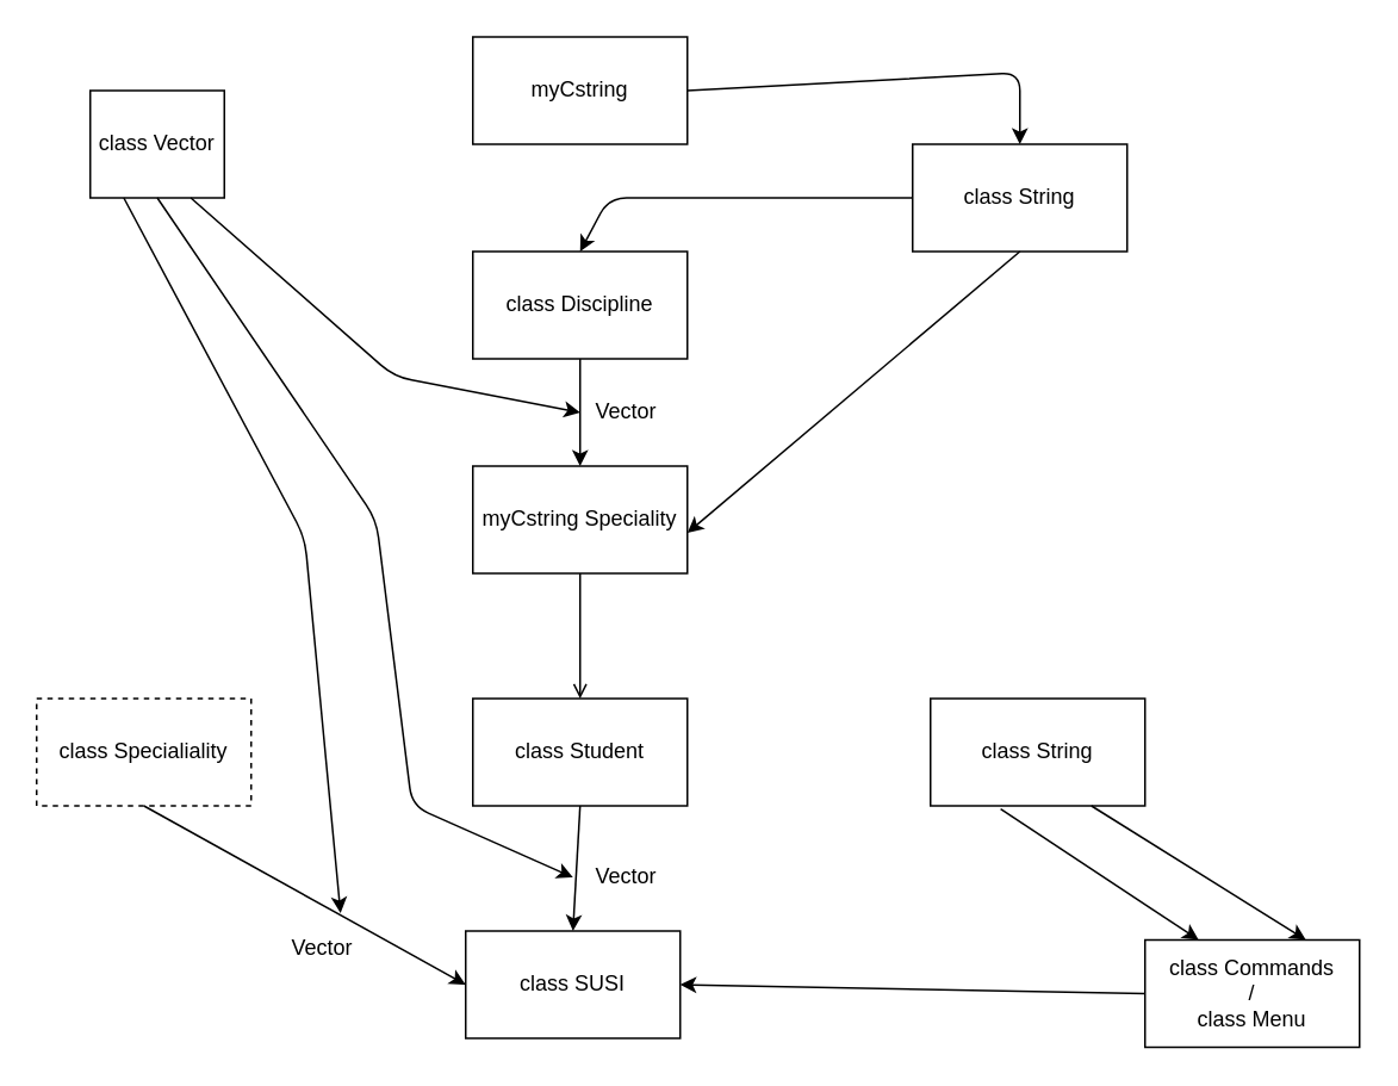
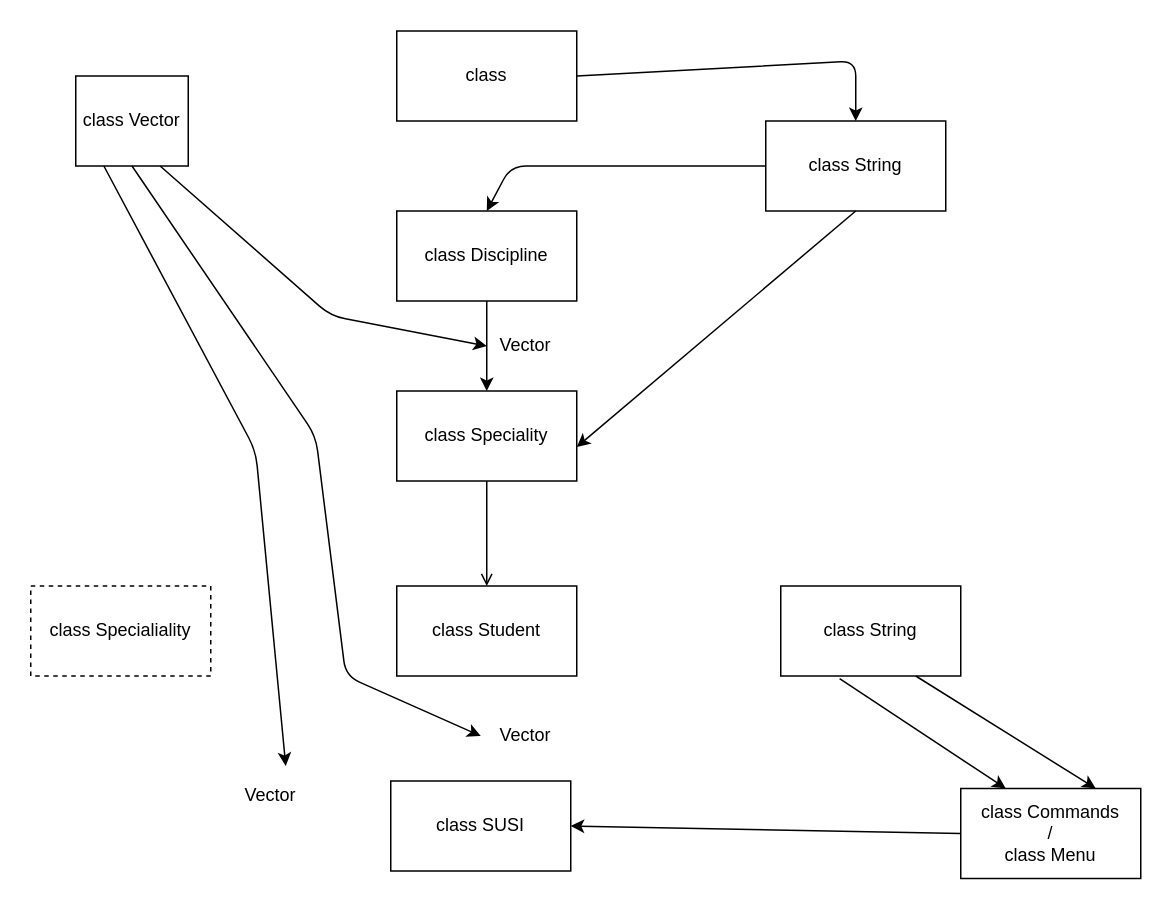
  <mxCell id="0" />
  <mxCell id="1" parent="0" />
  <mxCell id="2" value="class Vector" style="rounded=0;whiteSpace=wrap;html=1;" parent="1" vertex="1"><mxGeometry x="50" y="50" width="75" height="60" as="geometry" /></mxCell>
  <mxCell id="3" value="class String" style="rounded=0;whiteSpace=wrap;html=1;" parent="1" vertex="1"><mxGeometry x="510" y="80" width="120" height="60" as="geometry" /></mxCell>
  <mxCell id="4" value="class Discipline" style="rounded=0;whiteSpace=wrap;html=1;" parent="1" vertex="1"><mxGeometry x="264" y="140" width="120" height="60" as="geometry" /></mxCell>
  <mxCell id="5" value="class Student" style="rounded=0;whiteSpace=wrap;html=1;" parent="1" vertex="1"><mxGeometry x="264" y="390" width="120" height="60" as="geometry" /></mxCell>
- <mxCell id="6" value="myCstring Speciality" style="rounded=0;whiteSpace=wrap;html=1;" parent="1" vertex="1"><mxGeometry x="264" y="260" width="120" height="60" as="geometry" /></mxCell>
+ <mxCell id="6" value="class Speciality" style="rounded=0;whiteSpace=wrap;html=1;" parent="1" vertex="1"><mxGeometry x="264" y="260" width="120" height="60" as="geometry" /></mxCell>
  <mxCell id="7" value="" style="endArrow=classic;html=1;exitX=0.75;exitY=1;exitDx=0;exitDy=0;" parent="1" source="2" edge="1"><mxGeometry width="50" height="50" relative="1" as="geometry"><mxPoint x="330" y="310" as="sourcePoint" /><mxPoint x="324" y="230" as="targetPoint" /><Array as="points"><mxPoint x="220" y="210" /></Array></mxGeometry></mxCell>
  <mxCell id="8" value="" style="endArrow=classic;html=1;exitX=0.5;exitY=1;exitDx=0;exitDy=0;entryX=1;entryY=0.623;entryDx=0;entryDy=0;entryPerimeter=0;" parent="1" source="3" target="6" edge="1"><mxGeometry width="50" height="50" relative="1" as="geometry"><mxPoint x="330" y="310" as="sourcePoint" /><mxPoint x="380" y="260" as="targetPoint" /></mxGeometry></mxCell>
  <mxCell id="9" value="" style="endArrow=open;html=1;exitX=0.5;exitY=1;exitDx=0;exitDy=0;entryX=0.5;entryY=0;entryDx=0;entryDy=0;" parent="1" source="6" target="5" edge="1"><mxGeometry width="50" height="50" relative="1" as="geometry"><mxPoint x="330" y="310" as="sourcePoint" /><mxPoint x="380" y="260" as="targetPoint" /></mxGeometry></mxCell>
  <mxCell id="10" value="class SUSI" style="rounded=0;whiteSpace=wrap;html=1;" parent="1" vertex="1"><mxGeometry x="260" y="520" width="120" height="60" as="geometry" /></mxCell>
  <mxCell id="11" value="" style="endArrow=classic;html=1;exitX=0.5;exitY=1;exitDx=0;exitDy=0;" parent="1" source="4" target="6" edge="1"><mxGeometry width="50" height="50" relative="1" as="geometry"><mxPoint x="330" y="290" as="sourcePoint" /><mxPoint x="380" y="240" as="targetPoint" /><Array as="points" /></mxGeometry></mxCell>
- <mxCell id="12" value="" style="endArrow=classic;html=1;exitX=0.5;exitY=1;exitDx=0;exitDy=0;entryX=0.5;entryY=0;entryDx=0;entryDy=0;" parent="1" source="5" target="10" edge="1"><mxGeometry width="50" height="50" relative="1" as="geometry"><mxPoint x="330" y="340" as="sourcePoint" /><mxPoint x="380" y="290" as="targetPoint" /></mxGeometry></mxCell>
  <mxCell id="13" value="" style="endArrow=classic;html=1;exitX=0;exitY=0.5;exitDx=0;exitDy=0;entryX=0.5;entryY=0;entryDx=0;entryDy=0;" parent="1" source="3" target="4" edge="1"><mxGeometry width="50" height="50" relative="1" as="geometry"><mxPoint x="330" y="340" as="sourcePoint" /><mxPoint x="380" y="290" as="targetPoint" /><Array as="points"><mxPoint x="340" y="110" /></Array></mxGeometry></mxCell>
  <mxCell id="14" value="class Specialiality" style="rounded=0;whiteSpace=wrap;html=1;dashed=1;" parent="1" vertex="1"><mxGeometry x="20" y="390" width="120" height="60" as="geometry" /></mxCell>
- <mxCell id="15" value="" style="endArrow=classic;html=1;exitX=0.5;exitY=1;exitDx=0;exitDy=0;entryX=0;entryY=0.5;entryDx=0;entryDy=0;" parent="1" source="14" target="10" edge="1"><mxGeometry width="50" height="50" relative="1" as="geometry"><mxPoint x="360" y="340" as="sourcePoint" /><mxPoint x="410" y="290" as="targetPoint" /></mxGeometry></mxCell>
- <mxCell id="16" value="myCstring" style="rounded=0;whiteSpace=wrap;html=1;" parent="1" vertex="1"><mxGeometry x="264" y="20" width="120" height="60" as="geometry" /></mxCell>
+ <mxCell id="16" value="class" style="rounded=0;whiteSpace=wrap;html=1;" parent="1" vertex="1"><mxGeometry x="264" y="20" width="120" height="60" as="geometry" /></mxCell>
  <mxCell id="17" value="" style="endArrow=classic;html=1;exitX=1;exitY=0.5;exitDx=0;exitDy=0;entryX=0.5;entryY=0;entryDx=0;entryDy=0;" parent="1" source="16" target="3" edge="1"><mxGeometry width="50" height="50" relative="1" as="geometry"><mxPoint x="360" y="220" as="sourcePoint" /><mxPoint x="410" y="170" as="targetPoint" /><Array as="points"><mxPoint x="570" y="40" /></Array></mxGeometry></mxCell>
  <mxCell id="18" value="class String" style="rounded=0;whiteSpace=wrap;html=1;" parent="1" vertex="1"><mxGeometry x="520" y="390" width="120" height="60" as="geometry" /></mxCell>
  <mxCell id="19" value="" style="endArrow=classic;html=1;exitX=0.327;exitY=1.03;exitDx=0;exitDy=0;exitPerimeter=0;entryX=0.25;entryY=0;entryDx=0;entryDy=0;" parent="1" source="18" target="27" edge="1"><mxGeometry width="50" height="50" relative="1" as="geometry"><mxPoint x="360" y="390" as="sourcePoint" /><mxPoint x="410" y="340" as="targetPoint" /></mxGeometry></mxCell>
  <mxCell id="20" value="" style="endArrow=classic;html=1;exitX=0.75;exitY=1;exitDx=0;exitDy=0;entryX=0.75;entryY=0;entryDx=0;entryDy=0;" parent="1" source="18" target="27" edge="1"><mxGeometry width="50" height="50" relative="1" as="geometry"><mxPoint x="360" y="390" as="sourcePoint" /><mxPoint x="410" y="340" as="targetPoint" /></mxGeometry></mxCell>
  <mxCell id="21" value="Vector" style="text;html=1;strokeColor=none;fillColor=none;align=center;verticalAlign=middle;whiteSpace=wrap;rounded=0;" parent="1" vertex="1"><mxGeometry x="330" y="480" width="40" height="20" as="geometry" /></mxCell>
  <mxCell id="22" value="Vector" style="text;html=1;strokeColor=none;fillColor=none;align=center;verticalAlign=middle;whiteSpace=wrap;rounded=0;" parent="1" vertex="1"><mxGeometry x="160" y="520" width="40" height="20" as="geometry" /></mxCell>
  <mxCell id="23" style="edgeStyle=orthogonalEdgeStyle;rounded=0;orthogonalLoop=1;jettySize=auto;html=1;exitX=0.5;exitY=0;exitDx=0;exitDy=0;entryX=0.5;entryY=0;entryDx=0;entryDy=0;" parent="1" source="22" target="22" edge="1"><mxGeometry relative="1" as="geometry" /></mxCell>
  <mxCell id="24" value="" style="endArrow=classic;html=1;exitX=0.25;exitY=1;exitDx=0;exitDy=0;" parent="1" source="2" edge="1"><mxGeometry width="50" height="50" relative="1" as="geometry"><mxPoint x="300" y="340" as="sourcePoint" /><mxPoint x="190" y="510" as="targetPoint" /><Array as="points"><mxPoint x="170" y="300" /></Array></mxGeometry></mxCell>
  <mxCell id="25" value="" style="endArrow=classic;html=1;exitX=0.5;exitY=1;exitDx=0;exitDy=0;" parent="1" source="2" edge="1"><mxGeometry width="50" height="50" relative="1" as="geometry"><mxPoint x="300" y="340" as="sourcePoint" /><mxPoint x="320" y="490" as="targetPoint" /><Array as="points"><mxPoint x="210" y="290" /><mxPoint x="230" y="450" /></Array></mxGeometry></mxCell>
  <mxCell id="26" value="Vector" style="text;html=1;strokeColor=none;fillColor=none;align=center;verticalAlign=middle;whiteSpace=wrap;rounded=0;" parent="1" vertex="1"><mxGeometry x="330" y="220" width="40" height="20" as="geometry" /></mxCell>
  <mxCell id="27" value="class Commands&lt;br&gt;/&lt;br&gt;class Menu" style="rounded=0;whiteSpace=wrap;html=1;" vertex="1" parent="1"><mxGeometry x="640" y="525" width="120" height="60" as="geometry" /></mxCell>
  <mxCell id="28" value="" style="endArrow=classic;html=1;exitX=0;exitY=0.5;exitDx=0;exitDy=0;entryX=1;entryY=0.5;entryDx=0;entryDy=0;" edge="1" parent="1" source="27" target="10"><mxGeometry width="50" height="50" relative="1" as="geometry"><mxPoint x="360" y="430" as="sourcePoint" /><mxPoint x="410" y="380" as="targetPoint" /><Array as="points" /></mxGeometry></mxCell>
